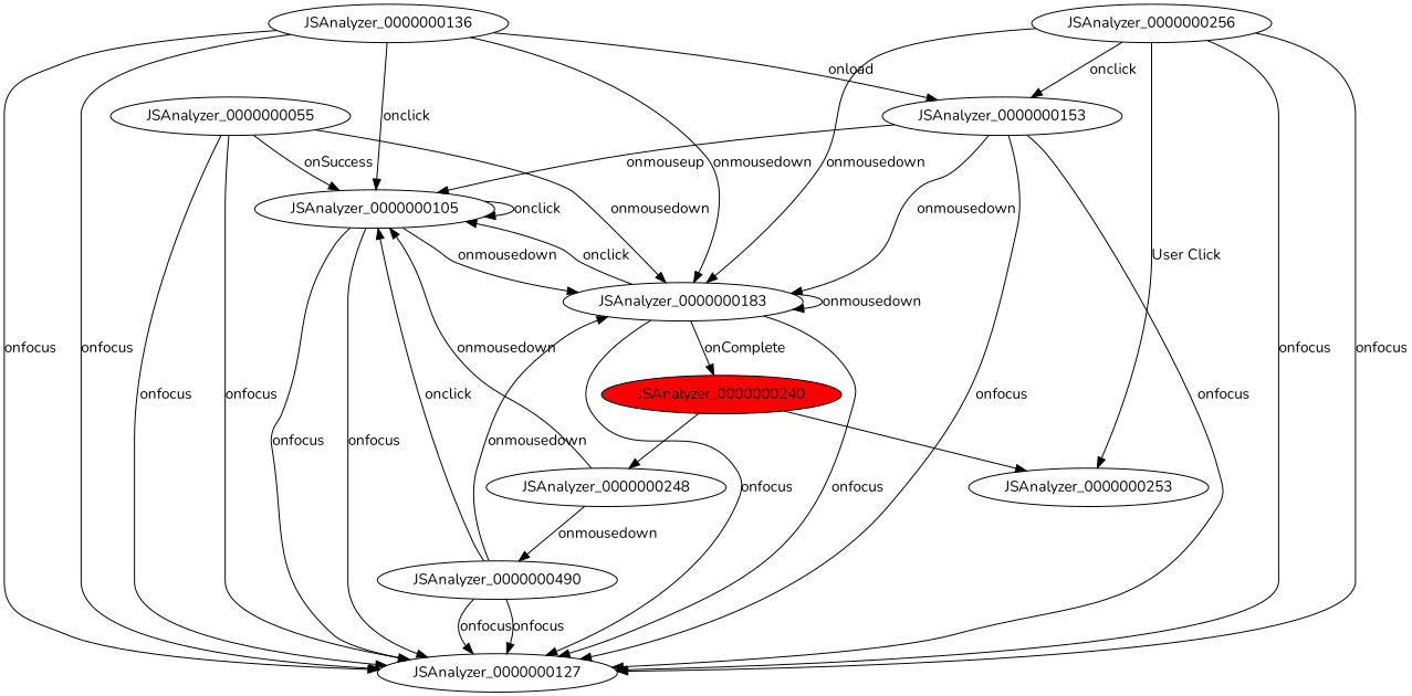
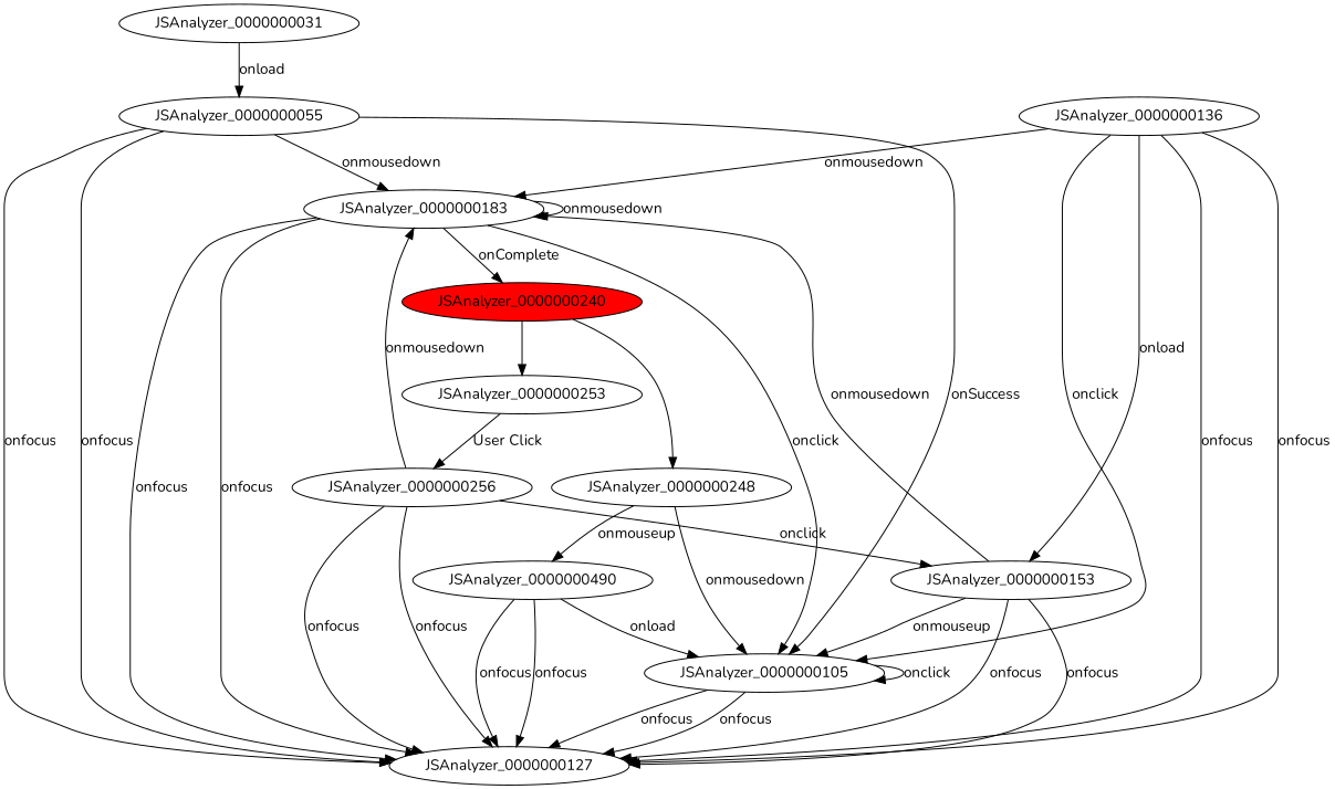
  digraph {
    fontname=Nunito
    node [fontname=Nunito]
    edge [fontname=Nunito]
+   JSAnalyzer_0000000031
    JSAnalyzer_0000000055
    JSAnalyzer_0000000105
    JSAnalyzer_0000000127
    JSAnalyzer_0000000183
    JSAnalyzer_0000000240 [fillcolor=red style=filled]
    JSAnalyzer_0000000136
    JSAnalyzer_0000000153
    JSAnalyzer_0000000248
    JSAnalyzer_0000000253
    JSAnalyzer_0000000490
    JSAnalyzer_0000000256
+   JSAnalyzer_0000000031 -> JSAnalyzer_0000000055 [label=onload]
    JSAnalyzer_0000000055 -> JSAnalyzer_0000000105 [label=onSuccess]
    JSAnalyzer_0000000055 -> JSAnalyzer_0000000127 [label=onfocus]
    JSAnalyzer_0000000055 -> JSAnalyzer_0000000127 [label=onfocus]
    JSAnalyzer_0000000055 -> JSAnalyzer_0000000183 [label=onmousedown]
    JSAnalyzer_0000000105 -> JSAnalyzer_0000000105 [label=onclick]
    JSAnalyzer_0000000105 -> JSAnalyzer_0000000127 [label=onfocus]
    JSAnalyzer_0000000105 -> JSAnalyzer_0000000127 [label=onfocus]
-   JSAnalyzer_0000000105 -> JSAnalyzer_0000000183 [label=onmousedown]
    JSAnalyzer_0000000183 -> JSAnalyzer_0000000105 [label=onclick]
    JSAnalyzer_0000000183 -> JSAnalyzer_0000000127 [label=onfocus]
    JSAnalyzer_0000000183 -> JSAnalyzer_0000000127 [label=onfocus]
    JSAnalyzer_0000000183 -> JSAnalyzer_0000000183 [label=onmousedown]
    JSAnalyzer_0000000183 -> JSAnalyzer_0000000240 [label=onComplete]
    JSAnalyzer_0000000240 -> JSAnalyzer_0000000248
    JSAnalyzer_0000000240 -> JSAnalyzer_0000000253
    JSAnalyzer_0000000136 -> JSAnalyzer_0000000105 [label=onclick]
    JSAnalyzer_0000000136 -> JSAnalyzer_0000000127 [label=onfocus]
    JSAnalyzer_0000000136 -> JSAnalyzer_0000000127 [label=onfocus]
    JSAnalyzer_0000000136 -> JSAnalyzer_0000000183 [label=onmousedown]
    JSAnalyzer_0000000136 -> JSAnalyzer_0000000153 [label=onload]
    JSAnalyzer_0000000153 -> JSAnalyzer_0000000105 [label=onmouseup]
    JSAnalyzer_0000000153 -> JSAnalyzer_0000000127 [label=onfocus]
    JSAnalyzer_0000000153 -> JSAnalyzer_0000000127 [label=onfocus]
    JSAnalyzer_0000000153 -> JSAnalyzer_0000000183 [label=onmousedown]
    JSAnalyzer_0000000248 -> JSAnalyzer_0000000105 [label=onmousedown]
-   JSAnalyzer_0000000248 -> JSAnalyzer_0000000490 [label=onmousedown]
-   JSAnalyzer_0000000256 -> JSAnalyzer_0000000253 [label="User Click"]
-   JSAnalyzer_0000000490 -> JSAnalyzer_0000000105 [label=onclick]
+   JSAnalyzer_0000000248 -> JSAnalyzer_0000000490 [label=onmouseup]
+   JSAnalyzer_0000000253 -> JSAnalyzer_0000000256 [label="User Click"]
+   JSAnalyzer_0000000490 -> JSAnalyzer_0000000105 [label=onload]
    JSAnalyzer_0000000490 -> JSAnalyzer_0000000127 [label=onfocus]
    JSAnalyzer_0000000490 -> JSAnalyzer_0000000127 [label=onfocus]
-   JSAnalyzer_0000000490 -> JSAnalyzer_0000000183 [label=onmousedown]
    JSAnalyzer_0000000256 -> JSAnalyzer_0000000127 [label=onfocus]
    JSAnalyzer_0000000256 -> JSAnalyzer_0000000127 [label=onfocus]
    JSAnalyzer_0000000256 -> JSAnalyzer_0000000183 [label=onmousedown]
    JSAnalyzer_0000000256 -> JSAnalyzer_0000000153 [label=onclick]
  }
